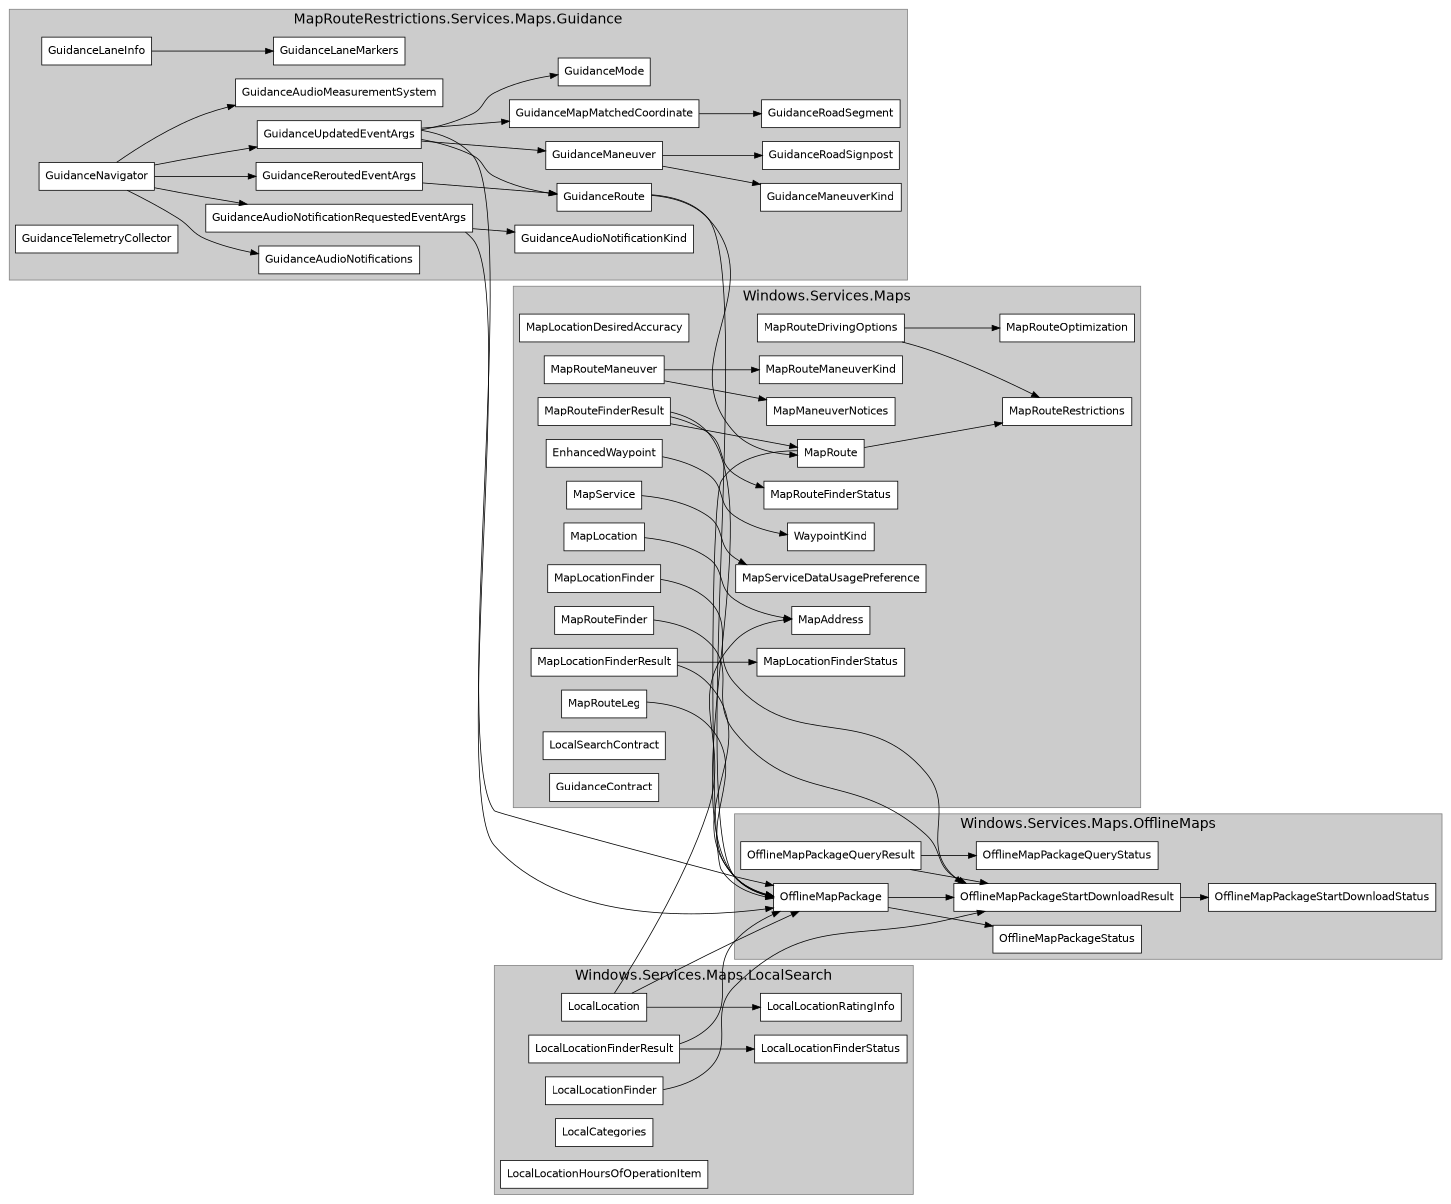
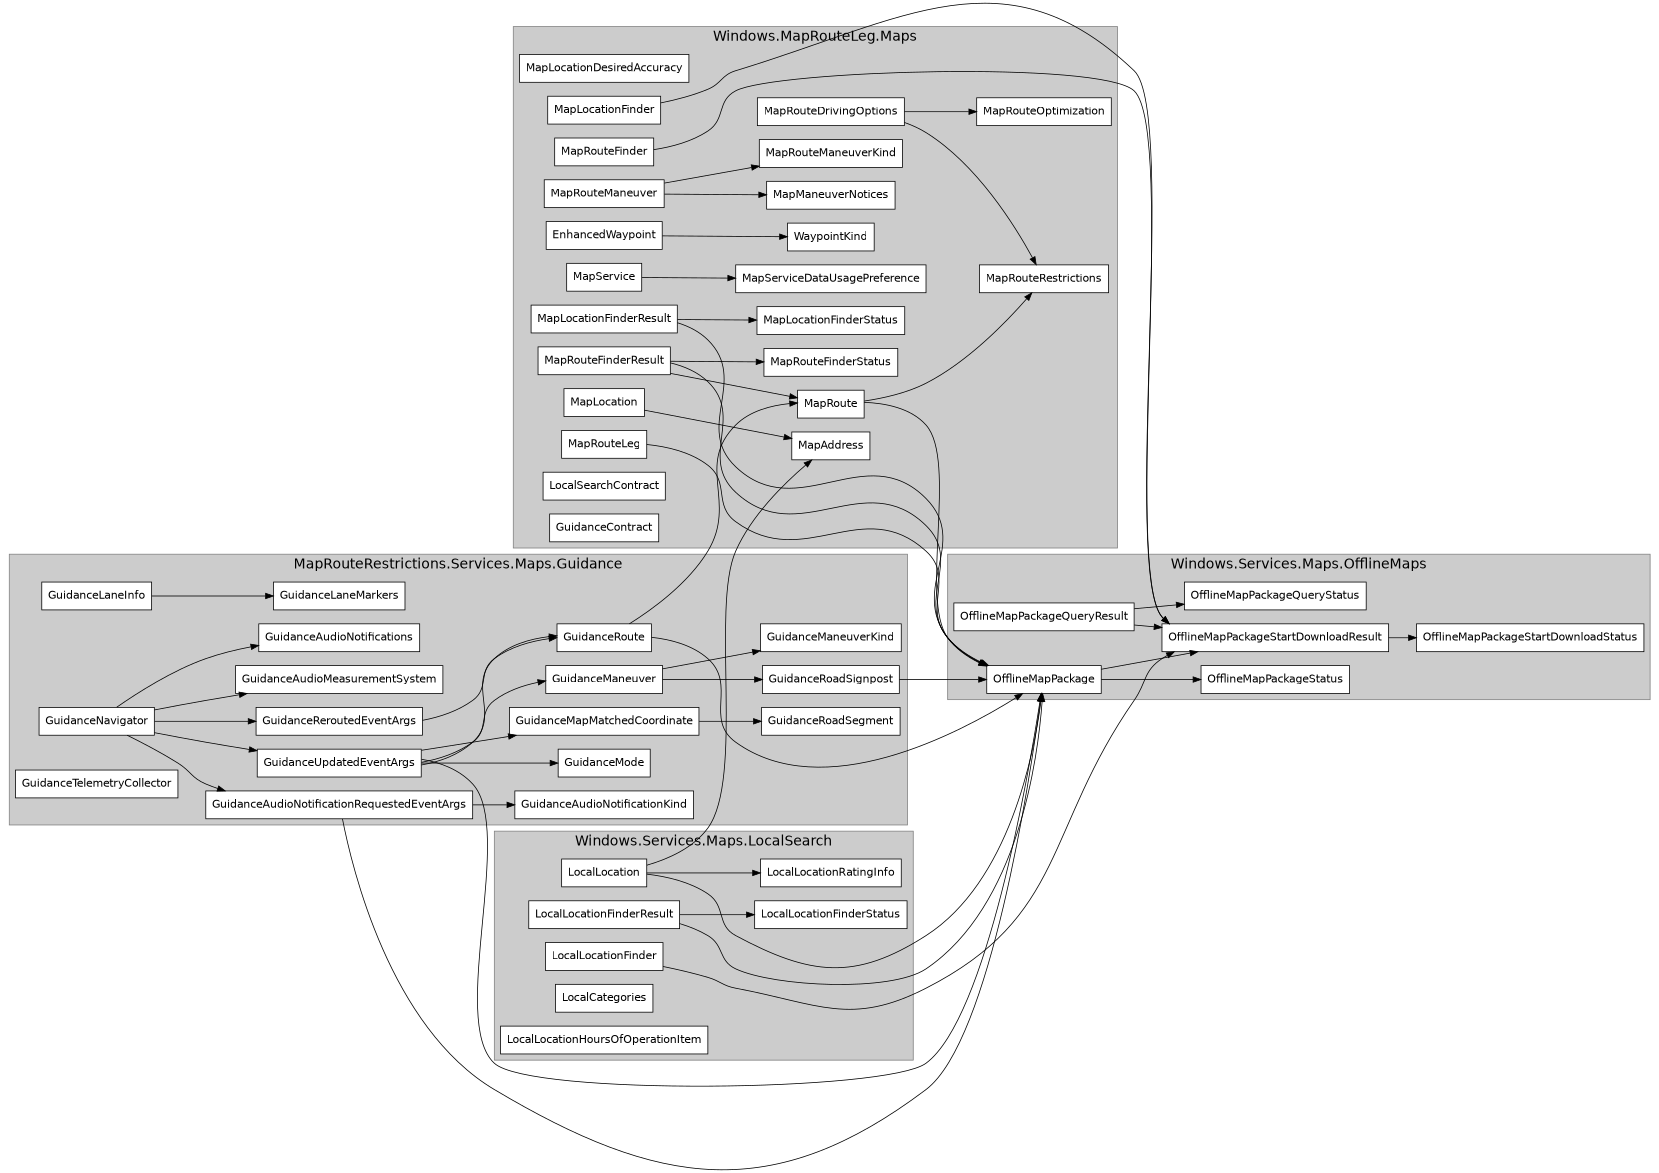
  digraph {
    fontname="DejaVu Sans"
    rankdir=LR
    node [color=black fillcolor=white fontname="DejaVu Sans" shape=rectangle style=filled]
    edge [fontname="DejaVu Sans"]
    OfflineMapPackageQueryResult
    OfflineMapPackageQueryStatus
    OfflineMapPackage
    OfflineMapPackageStatus
    OfflineMapPackageStartDownloadResult
    OfflineMapPackageStartDownloadStatus
    MapLocationDesiredAccuracy
    MapRouteDrivingOptions
    MapRouteOptimization
    MapRouteRestrictions
    MapLocation
    MapAddress
    MapLocationFinderResult
    MapLocationFinderStatus
    MapRouteManeuver
    MapRouteManeuverKind
    MapManeuverNotices
    MapRouteLeg
    MapRoute
    MapRouteFinderResult
    MapRouteFinderStatus
    EnhancedWaypoint
    WaypointKind
    MapLocationFinder
    MapRouteFinder
    MapService
    MapServiceDataUsagePreference
    LocalSearchContract
    GuidanceContract
    LocalLocation
    LocalLocationRatingInfo
    LocalLocationFinderResult
    LocalLocationFinderStatus
    LocalLocationFinder
    LocalCategories
    LocalLocationHoursOfOperationItem
    GuidanceManeuver
    GuidanceRoadSignpost
    GuidanceManeuverKind
    GuidanceUpdatedEventArgs
    GuidanceMode
    GuidanceRoute
    GuidanceMapMatchedCoordinate
    GuidanceRoadSegment
    GuidanceLaneInfo
    GuidanceLaneMarkers
    GuidanceReroutedEventArgs
    GuidanceAudioNotificationRequestedEventArgs
    GuidanceAudioNotificationKind
    GuidanceNavigator
    GuidanceAudioMeasurementSystem
    GuidanceAudioNotifications
    GuidanceTelemetryCollector
    subgraph cluster_1 {
      bgcolor=grey80
      color=grey50
      fontsize=18
      label="Windows.Services.Maps.OfflineMaps"
      OfflineMapPackageQueryResult
      OfflineMapPackageQueryStatus
      OfflineMapPackage
      OfflineMapPackageStatus
      OfflineMapPackageStartDownloadResult
      OfflineMapPackageStartDownloadStatus
    }
    subgraph cluster_2 {
      bgcolor=grey80
      color=grey50
      fontsize=18
-     label="Windows.Services.Maps"
+     label="Windows.MapRouteLeg.Maps"
      MapLocationDesiredAccuracy
      MapRouteDrivingOptions
      MapRouteOptimization
      MapRouteRestrictions
      MapLocation
      MapAddress
      MapLocationFinderResult
      MapLocationFinderStatus
      MapRouteManeuver
      MapRouteManeuverKind
      MapManeuverNotices
      MapRouteLeg
      MapRoute
      MapRouteFinderResult
      MapRouteFinderStatus
      EnhancedWaypoint
      WaypointKind
      MapLocationFinder
      MapRouteFinder
      MapService
      MapServiceDataUsagePreference
      LocalSearchContract
      GuidanceContract
    }
    subgraph cluster_3 {
      bgcolor=grey80
      color=grey50
      fontsize=18
      label="Windows.Services.Maps.LocalSearch"
      LocalLocation
      LocalLocationRatingInfo
      LocalLocationFinderResult
      LocalLocationFinderStatus
      LocalLocationFinder
      LocalCategories
      LocalLocationHoursOfOperationItem
    }
    subgraph cluster_4 {
      bgcolor=grey80
      color=grey50
      fontsize=18
      label="MapRouteRestrictions.Services.Maps.Guidance"
      GuidanceManeuver
      GuidanceRoadSignpost
      GuidanceManeuverKind
      GuidanceUpdatedEventArgs
      GuidanceMode
      GuidanceRoute
      GuidanceMapMatchedCoordinate
      GuidanceRoadSegment
      GuidanceLaneInfo
      GuidanceLaneMarkers
      GuidanceReroutedEventArgs
      GuidanceAudioNotificationRequestedEventArgs
      GuidanceAudioNotificationKind
      GuidanceNavigator
      GuidanceAudioMeasurementSystem
      GuidanceAudioNotifications
      GuidanceTelemetryCollector
    }
    OfflineMapPackageQueryResult -> OfflineMapPackageQueryStatus
    OfflineMapPackageQueryResult -> OfflineMapPackageStartDownloadResult
    OfflineMapPackage -> OfflineMapPackageStatus
    OfflineMapPackage -> OfflineMapPackageStartDownloadResult
    OfflineMapPackageStartDownloadResult -> OfflineMapPackageStartDownloadStatus
    MapRouteDrivingOptions -> MapRouteOptimization
    MapRouteDrivingOptions -> MapRouteRestrictions
    MapLocation -> MapAddress
    MapLocationFinderResult -> OfflineMapPackage
    MapLocationFinderResult -> MapLocationFinderStatus
    MapRouteManeuver -> MapRouteManeuverKind
    MapRouteManeuver -> MapManeuverNotices
    MapRouteLeg -> OfflineMapPackage
    MapRoute -> OfflineMapPackage
    MapRoute -> MapRouteRestrictions
    MapRouteFinderResult -> OfflineMapPackage
    MapRouteFinderResult -> MapRoute
    MapRouteFinderResult -> MapRouteFinderStatus
    EnhancedWaypoint -> WaypointKind
    MapLocationFinder -> OfflineMapPackageStartDownloadResult
    MapRouteFinder -> OfflineMapPackageStartDownloadResult
    MapService -> MapServiceDataUsagePreference
    LocalLocation -> OfflineMapPackage
    LocalLocation -> MapAddress
    LocalLocation -> LocalLocationRatingInfo
    LocalLocationFinderResult -> OfflineMapPackage
    LocalLocationFinderResult -> LocalLocationFinderStatus
    LocalLocationFinder -> OfflineMapPackageStartDownloadResult
    GuidanceManeuver -> GuidanceRoadSignpost
    GuidanceManeuver -> GuidanceManeuverKind
+   GuidanceRoadSignpost -> OfflineMapPackage
    GuidanceUpdatedEventArgs -> OfflineMapPackage
    GuidanceUpdatedEventArgs -> GuidanceManeuver
    GuidanceUpdatedEventArgs -> GuidanceMode
    GuidanceUpdatedEventArgs -> GuidanceRoute
    GuidanceUpdatedEventArgs -> GuidanceMapMatchedCoordinate
    GuidanceRoute -> OfflineMapPackage
    GuidanceRoute -> MapRoute
    GuidanceMapMatchedCoordinate -> GuidanceRoadSegment
    GuidanceLaneInfo -> GuidanceLaneMarkers
    GuidanceReroutedEventArgs -> GuidanceRoute
    GuidanceAudioNotificationRequestedEventArgs -> OfflineMapPackage
    GuidanceAudioNotificationRequestedEventArgs -> GuidanceAudioNotificationKind
    GuidanceNavigator -> GuidanceUpdatedEventArgs
    GuidanceNavigator -> GuidanceReroutedEventArgs
    GuidanceNavigator -> GuidanceAudioNotificationRequestedEventArgs
    GuidanceNavigator -> GuidanceAudioMeasurementSystem
    GuidanceNavigator -> GuidanceAudioNotifications
  }
